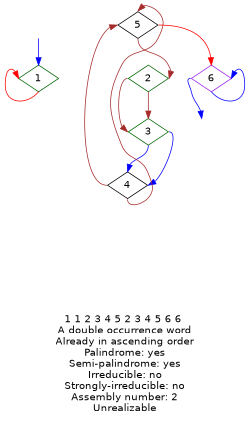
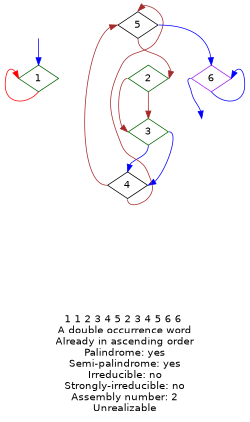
  digraph {
    fontname=Helvetica
    label="1 1 2 3 4 5 2 3 4 5 6 6 \nA double occurrence word\nAlready in ascending order\nPalindrome: yes\nSemi-palindrome: yes\nIrreducible: no\nStrongly-irreducible: no\nAssembly number: 2\nUnrealizable\n"
    node [fontname=Helvetica shape=diamond color=darkgreen]
    edge [color=blue headport=n tailport=s]
    a [style=invis color=""]
    1
    b [style=invis color=""]
    2
    3
    4 [color=black]
    5 [color=black]
    6 [color=purple]
    a -> 1
    1 -> 1 [color=red headport=w]
    2 -> 3 [color=brown]
    2 -> 3 [color=brown headport=w tailport=w]
    3 -> 4
    3 -> 4 [headport=e tailport=e]
    4 -> 5 [color=brown]
    4 -> 5 [color=brown headport=w tailport=w]
    5 -> 2 [color=brown headport=e]
-   5 -> 6 [color=red tailport=e]
+   5 -> 6 [tailport=e]
    6 -> b [tailport=w]
    6 -> 6 [headport=e]
  }
